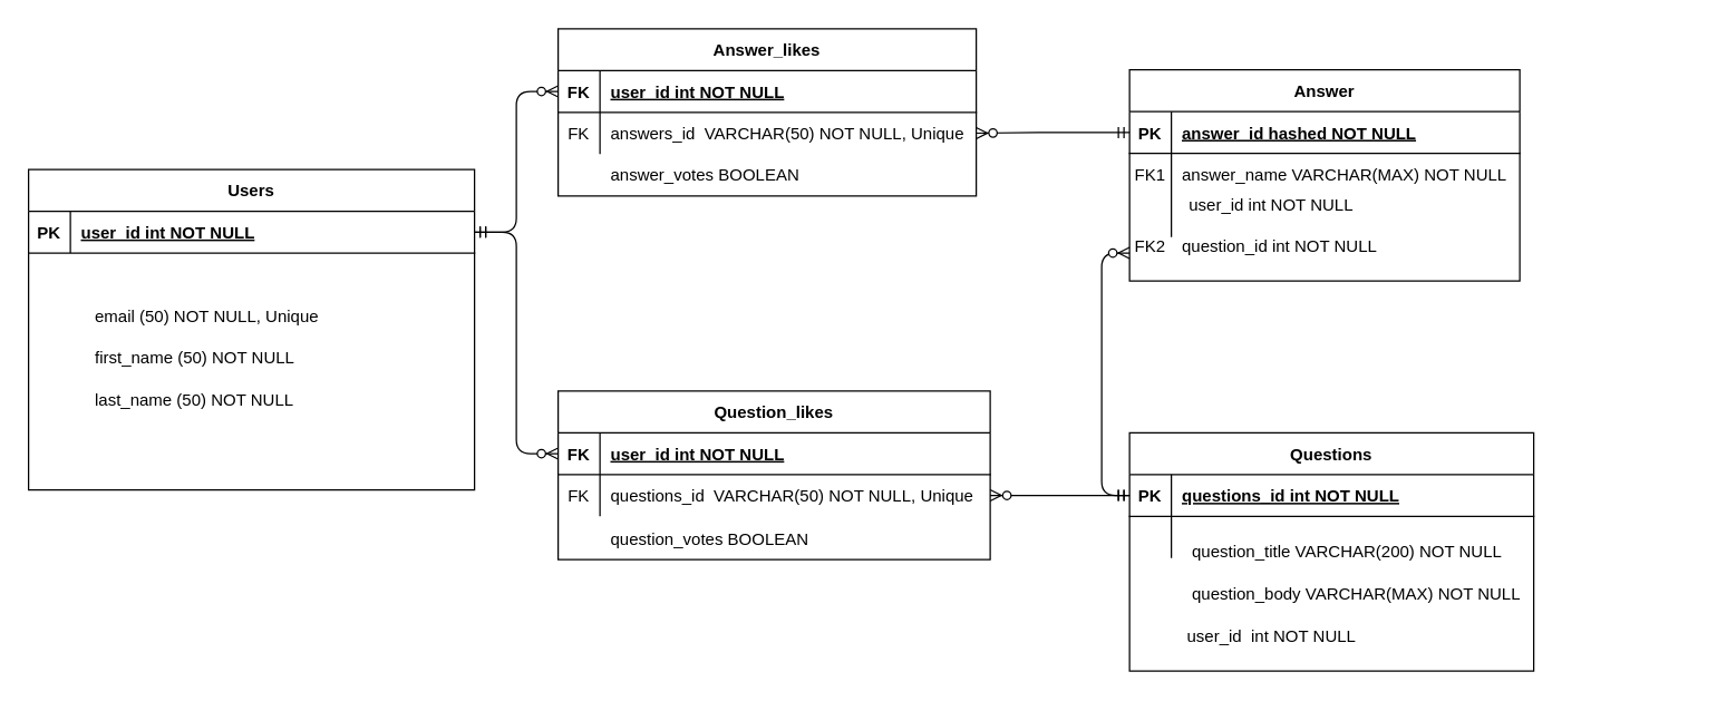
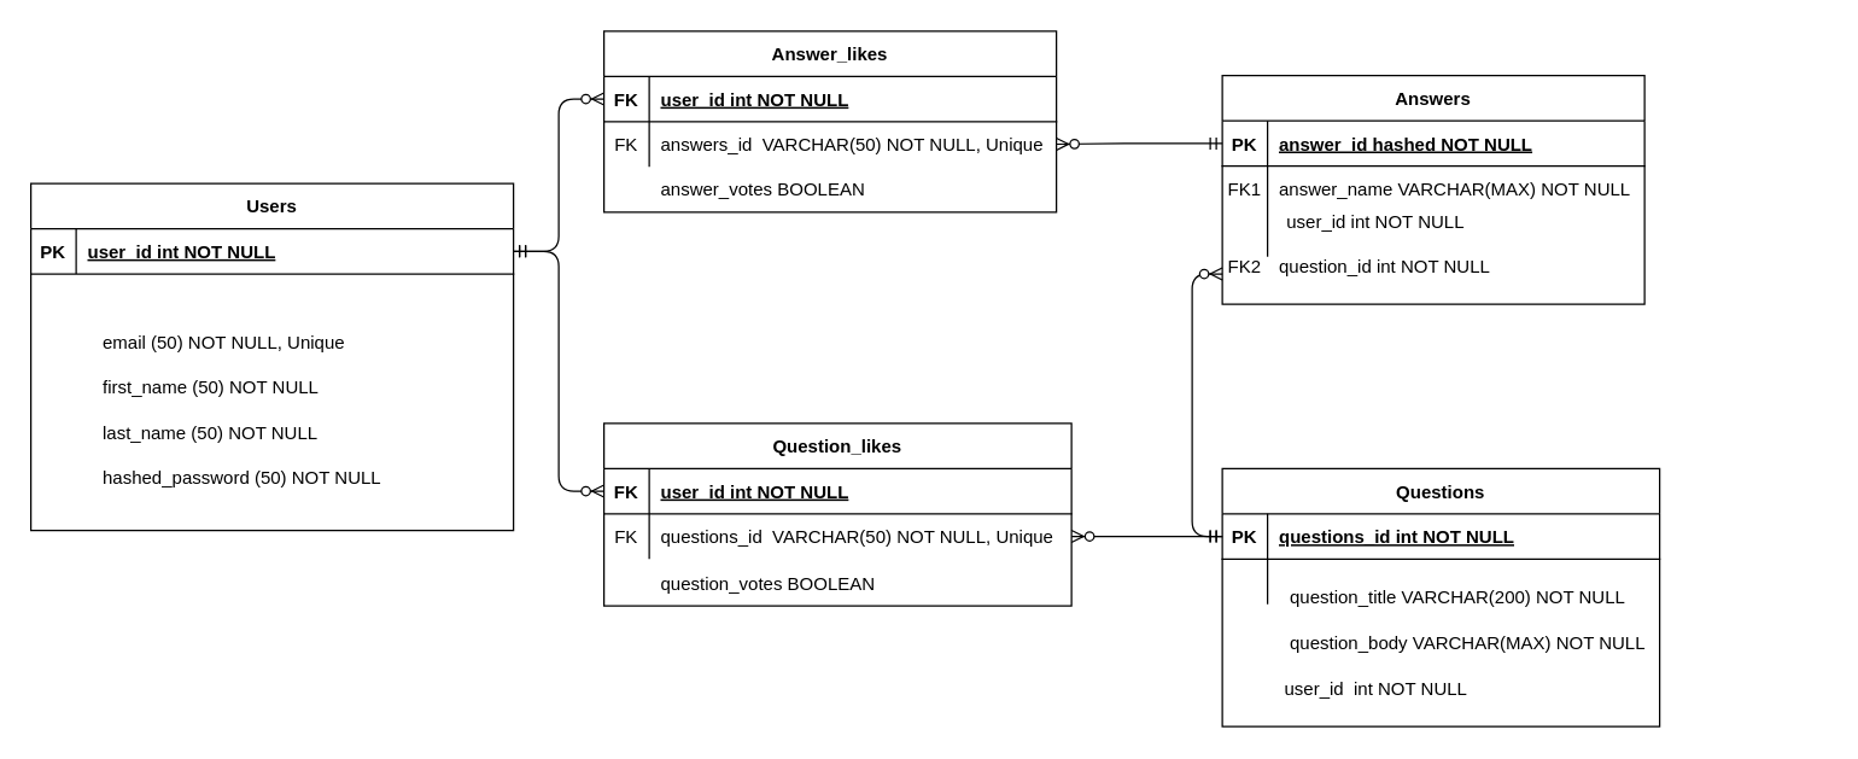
  <mxCell id="0" />
  <mxCell id="1" parent="0" />
- <mxCell id="2" value="Answer" style="shape=table;startSize=30;container=1;collapsible=1;childLayout=tableLayout;fixedRows=1;rowLines=0;fontStyle=1;align=center;resizeLast=1;" parent="1" vertex="1"><mxGeometry x="810" y="49.5" width="280" height="151.5" as="geometry" /></mxCell>
+ <mxCell id="2" value="Answers" style="shape=table;startSize=30;container=1;collapsible=1;childLayout=tableLayout;fixedRows=1;rowLines=0;fontStyle=1;align=center;resizeLast=1;" parent="1" vertex="1"><mxGeometry x="810" y="49.5" width="280" height="151.5" as="geometry" /></mxCell>
  <mxCell id="3" value="" style="shape=partialRectangle;collapsible=0;dropTarget=0;pointerEvents=0;fillColor=none;points=[[0,0.5],[1,0.5]];portConstraint=eastwest;top=0;left=0;right=0;bottom=1;" parent="2" vertex="1"><mxGeometry y="30" width="280" height="30" as="geometry" /></mxCell>
  <mxCell id="4" value="PK" style="shape=partialRectangle;overflow=hidden;connectable=0;fillColor=none;top=0;left=0;bottom=0;right=0;fontStyle=1;" parent="3" vertex="1"><mxGeometry width="30" height="30" as="geometry" /></mxCell>
  <mxCell id="5" value="answer_id hashed NOT NULL " style="shape=partialRectangle;overflow=hidden;connectable=0;fillColor=none;top=0;left=0;bottom=0;right=0;align=left;spacingLeft=6;fontStyle=5;" parent="3" vertex="1"><mxGeometry x="30" width="250" height="30" as="geometry" /></mxCell>
  <mxCell id="6" value="" style="shape=partialRectangle;collapsible=0;dropTarget=0;pointerEvents=0;fillColor=none;points=[[0,0.5],[1,0.5]];portConstraint=eastwest;top=0;left=0;right=0;bottom=0;" parent="2" vertex="1"><mxGeometry y="60" width="280" height="30" as="geometry" /></mxCell>
  <mxCell id="7" value="FK1" style="shape=partialRectangle;overflow=hidden;connectable=0;fillColor=none;top=0;left=0;bottom=0;right=0;" parent="6" vertex="1"><mxGeometry width="30" height="30" as="geometry" /></mxCell>
  <mxCell id="8" value="answer_name VARCHAR(MAX) NOT NULL" style="shape=partialRectangle;overflow=hidden;connectable=0;fillColor=none;top=0;left=0;bottom=0;right=0;align=left;spacingLeft=6;" parent="6" vertex="1"><mxGeometry x="30" width="250" height="30" as="geometry" /></mxCell>
  <mxCell id="9" value="" style="shape=partialRectangle;collapsible=0;dropTarget=0;pointerEvents=0;fillColor=none;points=[[0,0.5],[1,0.5]];portConstraint=eastwest;top=0;left=0;right=0;bottom=0;" parent="2" vertex="1"><mxGeometry y="90" width="280" height="30" as="geometry" /></mxCell>
  <mxCell id="10" value="" style="shape=partialRectangle;overflow=hidden;connectable=0;fillColor=none;top=0;left=0;bottom=0;right=0;" parent="9" vertex="1"><mxGeometry width="30" height="30" as="geometry" /></mxCell>
  <mxCell id="11" value="" style="shape=partialRectangle;overflow=hidden;connectable=0;fillColor=none;top=0;left=0;bottom=0;right=0;align=left;spacingLeft=6;" parent="9" vertex="1"><mxGeometry x="30" width="250" height="30" as="geometry" /></mxCell>
  <mxCell id="12" value="Questions" style="shape=table;startSize=30;container=1;collapsible=1;childLayout=tableLayout;fixedRows=1;rowLines=0;fontStyle=1;align=center;resizeLast=1;" parent="1" vertex="1"><mxGeometry x="810" y="310" width="290" height="171" as="geometry" /></mxCell>
  <mxCell id="13" value="" style="shape=partialRectangle;collapsible=0;dropTarget=0;pointerEvents=0;fillColor=none;points=[[0,0.5],[1,0.5]];portConstraint=eastwest;top=0;left=0;right=0;bottom=1;" parent="12" vertex="1"><mxGeometry y="30" width="290" height="30" as="geometry" /></mxCell>
  <mxCell id="14" value="PK" style="shape=partialRectangle;overflow=hidden;connectable=0;fillColor=none;top=0;left=0;bottom=0;right=0;fontStyle=1;" parent="13" vertex="1"><mxGeometry width="30" height="30" as="geometry" /></mxCell>
  <mxCell id="15" value="questions_id int NOT NULL " style="shape=partialRectangle;overflow=hidden;connectable=0;fillColor=none;top=0;left=0;bottom=0;right=0;align=left;spacingLeft=6;fontStyle=5;" parent="13" vertex="1"><mxGeometry x="30" width="260" height="30" as="geometry" /></mxCell>
  <mxCell id="16" value="" style="shape=partialRectangle;collapsible=0;dropTarget=0;pointerEvents=0;fillColor=none;points=[[0,0.5],[1,0.5]];portConstraint=eastwest;top=0;left=0;right=0;bottom=0;" parent="12" vertex="1"><mxGeometry y="60" width="290" height="30" as="geometry" /></mxCell>
  <mxCell id="17" value="" style="shape=partialRectangle;overflow=hidden;connectable=0;fillColor=none;top=0;left=0;bottom=0;right=0;" parent="16" vertex="1"><mxGeometry width="30" height="30" as="geometry" /></mxCell>
  <mxCell id="18" value="" style="shape=partialRectangle;overflow=hidden;connectable=0;fillColor=none;top=0;left=0;bottom=0;right=0;align=left;spacingLeft=6;" parent="16" vertex="1"><mxGeometry x="30" width="260" height="30" as="geometry" /></mxCell>
  <mxCell id="19" value="Users" style="shape=table;startSize=30;container=1;collapsible=1;childLayout=tableLayout;fixedRows=1;rowLines=0;fontStyle=1;align=center;resizeLast=1;" parent="1" vertex="1"><mxGeometry x="20" y="121" width="320" height="230" as="geometry" /></mxCell>
  <mxCell id="20" value="" style="shape=partialRectangle;collapsible=0;dropTarget=0;pointerEvents=0;fillColor=none;points=[[0,0.5],[1,0.5]];portConstraint=eastwest;top=0;left=0;right=0;bottom=1;" parent="19" vertex="1"><mxGeometry y="30" width="320" height="30" as="geometry" /></mxCell>
  <mxCell id="21" value="PK" style="shape=partialRectangle;overflow=hidden;connectable=0;fillColor=none;top=0;left=0;bottom=0;right=0;fontStyle=1;" parent="20" vertex="1"><mxGeometry width="30" height="30" as="geometry" /></mxCell>
  <mxCell id="22" value="user_id int NOT NULL " style="shape=partialRectangle;overflow=hidden;connectable=0;fillColor=none;top=0;left=0;bottom=0;right=0;align=left;spacingLeft=6;fontStyle=5;" parent="20" vertex="1"><mxGeometry x="30" width="290" height="30" as="geometry" /></mxCell>
  <mxCell id="23" value="" style="shape=partialRectangle;collapsible=0;dropTarget=0;pointerEvents=0;fillColor=none;points=[[0,0.5],[1,0.5]];portConstraint=eastwest;top=0;left=0;right=0;bottom=0;" parent="19" vertex="1"><mxGeometry y="60" width="320" height="30" as="geometry" /></mxCell>
  <mxCell id="24" value="" style="shape=partialRectangle;overflow=hidden;connectable=0;fillColor=none;top=0;left=0;bottom=0;right=0;" parent="23" vertex="1"><mxGeometry width="30" height="30" as="geometry" /></mxCell>
  <mxCell id="25" value="" style="shape=partialRectangle;collapsible=0;dropTarget=0;pointerEvents=0;fillColor=none;points=[[0,0.5],[1,0.5]];portConstraint=eastwest;top=0;left=0;right=0;bottom=0;" parent="1" vertex="1"><mxGeometry x="30" y="211" width="250" height="30" as="geometry" /></mxCell>
  <mxCell id="26" value="" style="shape=partialRectangle;overflow=hidden;connectable=0;fillColor=none;top=0;left=0;bottom=0;right=0;" parent="25" vertex="1"><mxGeometry width="30" height="30" as="geometry" /></mxCell>
  <mxCell id="27" value="email (50) NOT NULL, Unique" style="shape=partialRectangle;overflow=hidden;connectable=0;fillColor=none;top=0;left=0;bottom=0;right=0;align=left;spacingLeft=6;" parent="25" vertex="1"><mxGeometry x="30" width="220" height="30" as="geometry" /></mxCell>
  <mxCell id="28" value="" style="shape=partialRectangle;collapsible=0;dropTarget=0;pointerEvents=0;fillColor=none;points=[[0,0.5],[1,0.5]];portConstraint=eastwest;top=0;left=0;right=0;bottom=0;" parent="1" vertex="1"><mxGeometry x="30" y="241" width="250" height="30" as="geometry" /></mxCell>
  <mxCell id="29" value="" style="shape=partialRectangle;overflow=hidden;connectable=0;fillColor=none;top=0;left=0;bottom=0;right=0;" parent="28" vertex="1"><mxGeometry width="30" height="30" as="geometry" /></mxCell>
  <mxCell id="30" value="first_name (50) NOT NULL" style="shape=partialRectangle;overflow=hidden;connectable=0;fillColor=none;top=0;left=0;bottom=0;right=0;align=left;spacingLeft=6;" parent="28" vertex="1"><mxGeometry x="30" width="220" height="30" as="geometry" /></mxCell>
  <mxCell id="31" value="" style="shape=partialRectangle;collapsible=0;dropTarget=0;pointerEvents=0;fillColor=none;points=[[0,0.5],[1,0.5]];portConstraint=eastwest;top=0;left=0;right=0;bottom=0;" parent="1" vertex="1"><mxGeometry x="30" y="271" width="250" height="30" as="geometry" /></mxCell>
  <mxCell id="32" value="" style="shape=partialRectangle;overflow=hidden;connectable=0;fillColor=none;top=0;left=0;bottom=0;right=0;" parent="31" vertex="1"><mxGeometry width="30" height="30" as="geometry" /></mxCell>
  <mxCell id="33" value="last_name (50) NOT NULL" style="shape=partialRectangle;overflow=hidden;connectable=0;fillColor=none;top=0;left=0;bottom=0;right=0;align=left;spacingLeft=6;" parent="31" vertex="1"><mxGeometry x="30" width="220" height="30" as="geometry" /></mxCell>
  <mxCell id="34" value="" style="shape=partialRectangle;collapsible=0;dropTarget=0;pointerEvents=0;fillColor=none;points=[[0,0.5],[1,0.5]];portConstraint=eastwest;top=0;left=0;right=0;bottom=0;" parent="1" vertex="1"><mxGeometry x="30" y="301" width="250" height="30" as="geometry" /></mxCell>
  <mxCell id="35" value="" style="shape=partialRectangle;overflow=hidden;connectable=0;fillColor=none;top=0;left=0;bottom=0;right=0;" parent="34" vertex="1"><mxGeometry width="30" height="30" as="geometry" /></mxCell>
+ <mxCell id="36" value="hashed_password (50) NOT NULL" style="shape=partialRectangle;overflow=hidden;connectable=0;fillColor=none;top=0;left=0;bottom=0;right=0;align=left;spacingLeft=6;" parent="34" vertex="1"><mxGeometry x="30" width="220" height="30" as="geometry" /></mxCell>
  <mxCell id="37" value="" style="shape=partialRectangle;collapsible=0;dropTarget=0;pointerEvents=0;fillColor=none;points=[[0,0.5],[1,0.5]];portConstraint=eastwest;top=0;left=0;right=0;bottom=0;" parent="1" vertex="1"><mxGeometry x="810" y="380" width="310" height="30" as="geometry" /></mxCell>
  <mxCell id="38" value="" style="shape=partialRectangle;overflow=hidden;connectable=0;fillColor=none;top=0;left=0;bottom=0;right=0;" parent="37" vertex="1"><mxGeometry width="37.2" height="30" as="geometry" /></mxCell>
  <mxCell id="39" value="question_title VARCHAR(200) NOT NULL" style="shape=partialRectangle;overflow=hidden;connectable=0;fillColor=none;top=0;left=0;bottom=0;right=0;align=left;spacingLeft=6;" parent="37" vertex="1"><mxGeometry x="37.2" width="272.8" height="30" as="geometry" /></mxCell>
  <mxCell id="40" value="" style="shape=partialRectangle;collapsible=0;dropTarget=0;pointerEvents=0;fillColor=none;points=[[0,0.5],[1,0.5]];portConstraint=eastwest;top=0;left=0;right=0;bottom=0;" parent="1" vertex="1"><mxGeometry x="900" y="440" width="310" height="30" as="geometry" /></mxCell>
  <mxCell id="41" value="" style="shape=partialRectangle;overflow=hidden;connectable=0;fillColor=none;top=0;left=0;bottom=0;right=0;" parent="40" vertex="1"><mxGeometry x="-60" width="37.2" height="30" as="geometry" /></mxCell>
  <mxCell id="42" value="question_body VARCHAR(MAX) NOT NULL" style="shape=partialRectangle;overflow=hidden;connectable=0;fillColor=none;top=0;left=0;bottom=0;right=0;align=left;spacingLeft=6;" parent="1" vertex="1"><mxGeometry x="847.2" y="410" width="272.8" height="30" as="geometry" /></mxCell>
  <mxCell id="43" value="question_votes BOOLEAN" style="shape=partialRectangle;overflow=hidden;connectable=0;fillColor=none;top=0;left=0;bottom=0;right=0;align=left;spacingLeft=6;" parent="1" vertex="1"><mxGeometry x="430" y="371" width="272.8" height="30" as="geometry" /></mxCell>
  <mxCell id="44" value="user_id  int NOT NULL" style="shape=partialRectangle;overflow=hidden;connectable=0;fillColor=none;top=0;left=0;bottom=0;right=0;align=left;spacingLeft=6;" parent="1" vertex="1"><mxGeometry x="843.6" y="441" width="272.8" height="30" as="geometry" /></mxCell>
  <mxCell id="45" value="question_id int NOT NULL" style="shape=partialRectangle;overflow=hidden;connectable=0;fillColor=none;top=0;left=0;bottom=0;right=0;align=left;spacingLeft=6;" parent="1" vertex="1"><mxGeometry x="840" y="161" width="250" height="30" as="geometry" /></mxCell>
  <mxCell id="46" value="user_id int NOT NULL" style="shape=partialRectangle;overflow=hidden;connectable=0;fillColor=none;top=0;left=0;bottom=0;right=0;align=left;spacingLeft=6;" parent="1" vertex="1"><mxGeometry x="845" y="131" width="245" height="30" as="geometry" /></mxCell>
  <mxCell id="47" value="answer_votes BOOLEAN" style="shape=partialRectangle;overflow=hidden;connectable=0;fillColor=none;top=0;left=0;bottom=0;right=0;align=left;spacingLeft=6;" parent="1" vertex="1"><mxGeometry x="430" y="109" width="270" height="31" as="geometry" /></mxCell>
  <mxCell id="48" value="Question_likes" style="shape=table;startSize=30;container=1;collapsible=1;childLayout=tableLayout;fixedRows=1;rowLines=0;fontStyle=1;align=center;resizeLast=1;" parent="1" vertex="1"><mxGeometry x="400" y="280" width="310" height="121" as="geometry" /></mxCell>
  <mxCell id="49" value="" style="shape=partialRectangle;collapsible=0;dropTarget=0;pointerEvents=0;fillColor=none;points=[[0,0.5],[1,0.5]];portConstraint=eastwest;top=0;left=0;right=0;bottom=1;" parent="48" vertex="1"><mxGeometry y="30" width="310" height="30" as="geometry" /></mxCell>
  <mxCell id="50" value="FK" style="shape=partialRectangle;overflow=hidden;connectable=0;fillColor=none;top=0;left=0;bottom=0;right=0;fontStyle=1;" parent="49" vertex="1"><mxGeometry width="30" height="30" as="geometry" /></mxCell>
  <mxCell id="51" value="user_id int NOT NULL " style="shape=partialRectangle;overflow=hidden;connectable=0;fillColor=none;top=0;left=0;bottom=0;right=0;align=left;spacingLeft=6;fontStyle=5;" parent="49" vertex="1"><mxGeometry x="30" width="280" height="30" as="geometry" /></mxCell>
  <mxCell id="52" value="" style="shape=partialRectangle;collapsible=0;dropTarget=0;pointerEvents=0;fillColor=none;points=[[0,0.5],[1,0.5]];portConstraint=eastwest;top=0;left=0;right=0;bottom=0;" parent="48" vertex="1"><mxGeometry y="60" width="310" height="30" as="geometry" /></mxCell>
  <mxCell id="53" value="FK" style="shape=partialRectangle;overflow=hidden;connectable=0;fillColor=none;top=0;left=0;bottom=0;right=0;" parent="52" vertex="1"><mxGeometry width="30" height="30" as="geometry" /></mxCell>
  <mxCell id="54" value="questions_id  VARCHAR(50) NOT NULL, Unique" style="shape=partialRectangle;overflow=hidden;connectable=0;fillColor=none;top=0;left=0;bottom=0;right=0;align=left;spacingLeft=6;" parent="52" vertex="1"><mxGeometry x="30" width="280" height="30" as="geometry" /></mxCell>
  <mxCell id="55" value="Answer_likes" style="shape=table;startSize=30;container=1;collapsible=1;childLayout=tableLayout;fixedRows=1;rowLines=0;fontStyle=1;align=center;resizeLast=1;" parent="1" vertex="1"><mxGeometry x="400" y="20" width="300" height="120" as="geometry" /></mxCell>
  <mxCell id="56" value="" style="shape=partialRectangle;collapsible=0;dropTarget=0;pointerEvents=0;fillColor=none;points=[[0,0.5],[1,0.5]];portConstraint=eastwest;top=0;left=0;right=0;bottom=1;" parent="55" vertex="1"><mxGeometry y="30" width="300" height="30" as="geometry" /></mxCell>
  <mxCell id="57" value="FK" style="shape=partialRectangle;overflow=hidden;connectable=0;fillColor=none;top=0;left=0;bottom=0;right=0;fontStyle=1;" parent="56" vertex="1"><mxGeometry width="30" height="30" as="geometry" /></mxCell>
  <mxCell id="58" value="user_id int NOT NULL " style="shape=partialRectangle;overflow=hidden;connectable=0;fillColor=none;top=0;left=0;bottom=0;right=0;align=left;spacingLeft=6;fontStyle=5;" parent="56" vertex="1"><mxGeometry x="30" width="270" height="30" as="geometry" /></mxCell>
  <mxCell id="59" value="" style="shape=partialRectangle;collapsible=0;dropTarget=0;pointerEvents=0;fillColor=none;points=[[0,0.5],[1,0.5]];portConstraint=eastwest;top=0;left=0;right=0;bottom=0;" parent="55" vertex="1"><mxGeometry y="60" width="300" height="30" as="geometry" /></mxCell>
  <mxCell id="60" value="FK" style="shape=partialRectangle;overflow=hidden;connectable=0;fillColor=none;top=0;left=0;bottom=0;right=0;" parent="59" vertex="1"><mxGeometry width="30" height="30" as="geometry" /></mxCell>
  <mxCell id="61" value="answers_id  VARCHAR(50) NOT NULL, Unique" style="shape=partialRectangle;overflow=hidden;connectable=0;fillColor=none;top=0;left=0;bottom=0;right=0;align=left;spacingLeft=6;" parent="59" vertex="1"><mxGeometry x="30" width="270" height="30" as="geometry" /></mxCell>
  <mxCell id="62" value="" style="edgeStyle=entityRelationEdgeStyle;fontSize=12;html=1;endArrow=ERzeroToMany;startArrow=ERmandOne;exitX=1;exitY=0.5;exitDx=0;exitDy=0;entryX=0;entryY=0.5;entryDx=0;entryDy=0;" parent="1" source="20" target="56" edge="1"><mxGeometry width="100" height="100" relative="1" as="geometry"><mxPoint x="210" y="171" as="sourcePoint" /><mxPoint x="310" y="71" as="targetPoint" /></mxGeometry></mxCell>
  <mxCell id="63" value="" style="edgeStyle=entityRelationEdgeStyle;fontSize=12;html=1;endArrow=ERzeroToMany;startArrow=ERmandOne;exitX=1;exitY=0.5;exitDx=0;exitDy=0;entryX=0;entryY=0.5;entryDx=0;entryDy=0;" parent="1" source="20" target="49" edge="1"><mxGeometry width="100" height="100" relative="1" as="geometry"><mxPoint x="190" y="176" as="sourcePoint" /><mxPoint x="410" y="75" as="targetPoint" /></mxGeometry></mxCell>
  <mxCell id="64" value="" style="fontSize=12;html=1;endArrow=ERzeroToMany;startArrow=ERmandOne;edgeStyle=elbowEdgeStyle;exitX=0;exitY=0.5;exitDx=0;exitDy=0;entryX=1;entryY=0.5;entryDx=0;entryDy=0;" parent="1" source="3" target="59" edge="1"><mxGeometry width="100" height="100" relative="1" as="geometry"><mxPoint x="820" y="171" as="sourcePoint" /><mxPoint x="610" y="191" as="targetPoint" /></mxGeometry></mxCell>
  <mxCell id="65" value="" style="fontSize=12;html=1;endArrow=ERzeroToMany;startArrow=ERmandOne;edgeStyle=elbowEdgeStyle;exitX=0;exitY=0.5;exitDx=0;exitDy=0;entryX=1;entryY=0.5;entryDx=0;entryDy=0;" parent="1" source="13" target="52" edge="1"><mxGeometry width="100" height="100" relative="1" as="geometry"><mxPoint x="890" y="221" as="sourcePoint" /><mxPoint x="720" y="310" as="targetPoint" /></mxGeometry></mxCell>
  <mxCell id="66" value="" style="fontSize=12;html=1;endArrow=ERzeroToMany;startArrow=ERmandOne;edgeStyle=elbowEdgeStyle;exitX=0;exitY=0.5;exitDx=0;exitDy=0;" parent="1" source="13" edge="1"><mxGeometry width="100" height="100" relative="1" as="geometry"><mxPoint x="750" y="431" as="sourcePoint" /><mxPoint x="810" y="181" as="targetPoint" /><Array as="points"><mxPoint x="790" y="261" /></Array></mxGeometry></mxCell>
  <mxCell id="67" value="FK2" style="shape=partialRectangle;overflow=hidden;connectable=0;fillColor=none;top=0;left=0;bottom=0;right=0;" parent="1" vertex="1"><mxGeometry x="810" y="161" width="30" height="30" as="geometry" /></mxCell>
